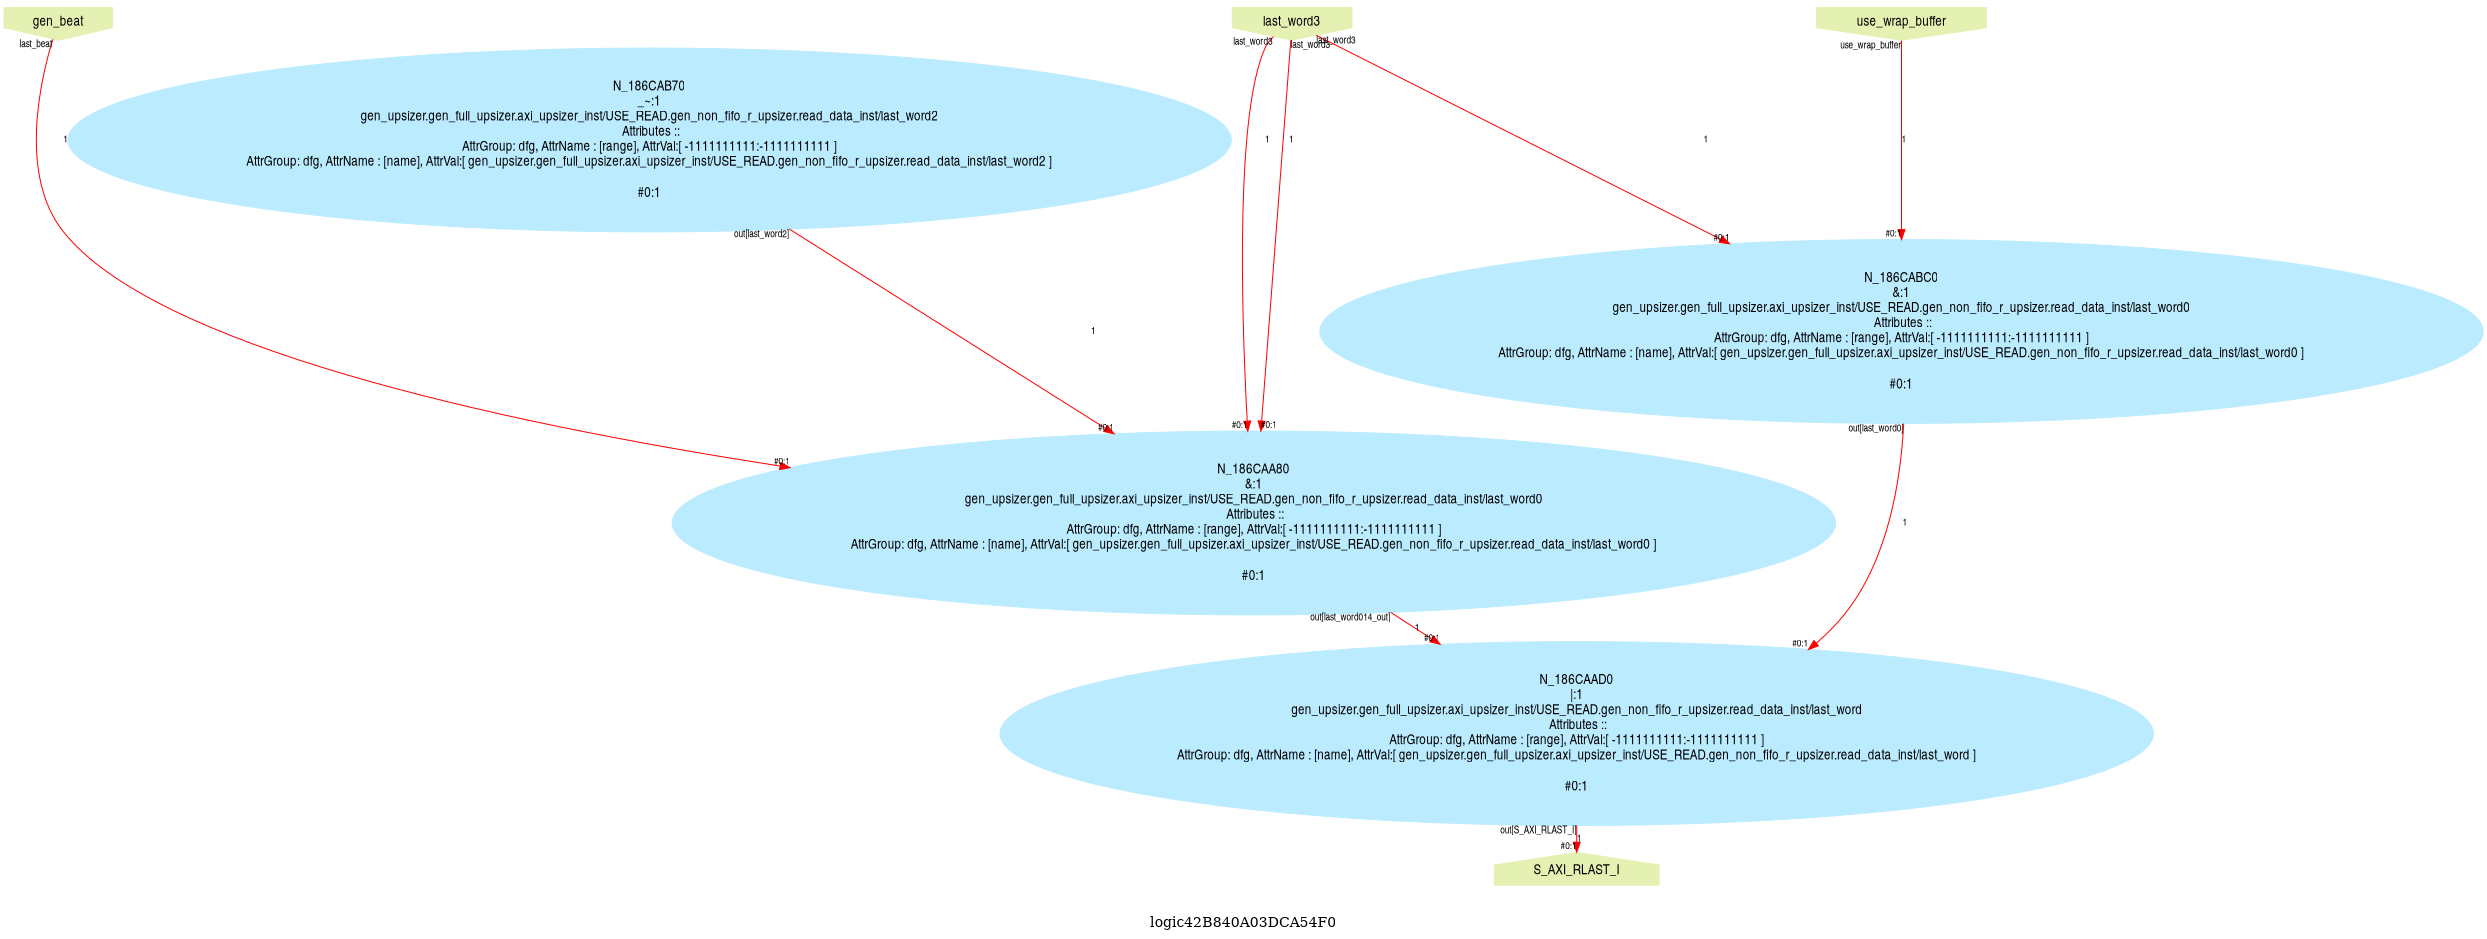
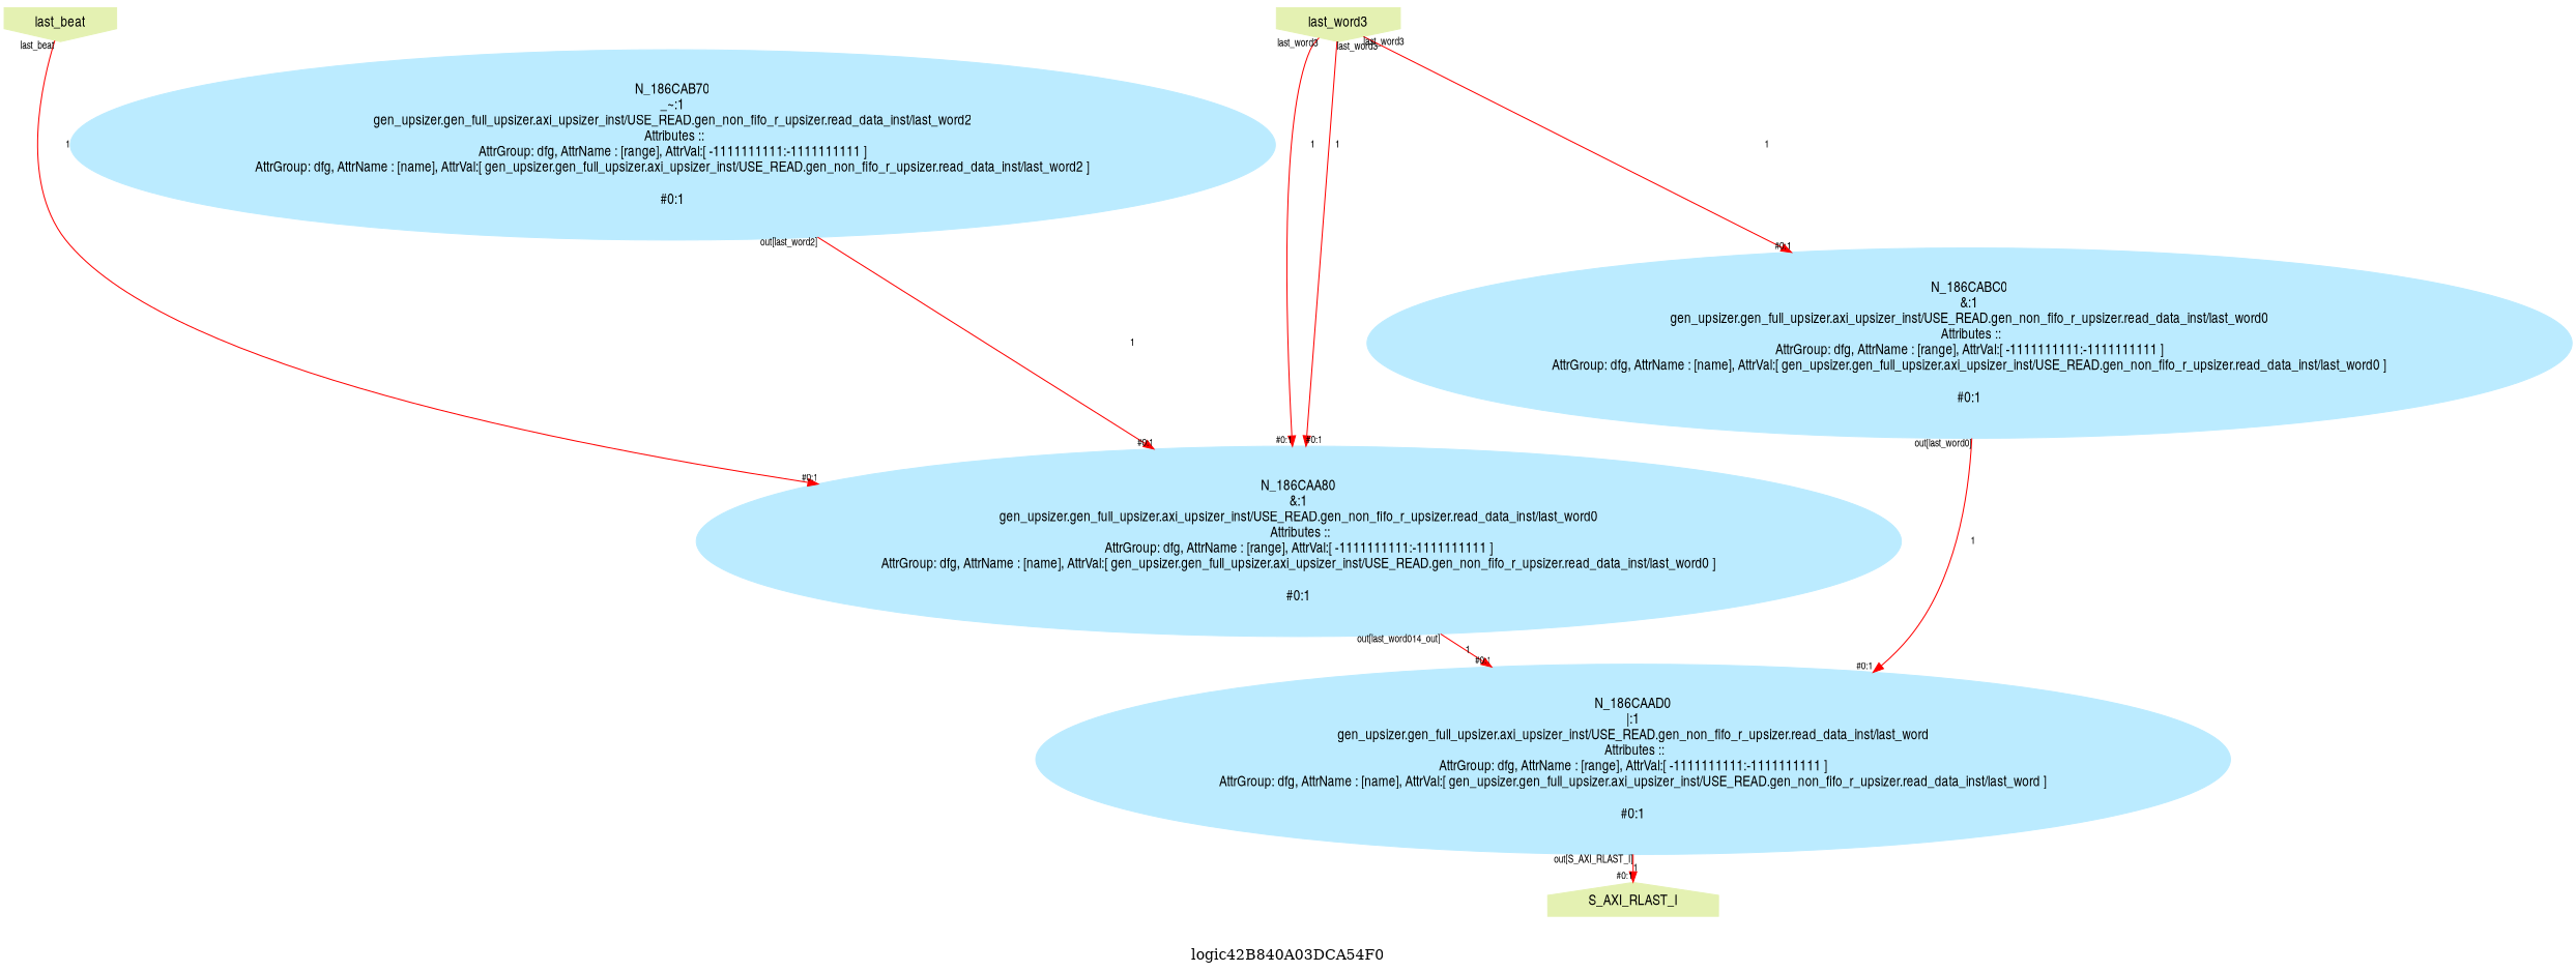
  digraph {
    label=logic42B840A03DCA54F0
    ranksep=0.1
    splines=true
    node [color="#e4f1b2" fontname=helveticanarrow style=filled]
    edge [color="#ff0000" fontname=helveticanarrow fontsize=10 headlabel="#0:1" taillabel=last_word3]
    n1 [label=last_word3 shape=invhouse]
-   n2 [label=use_wrap_buffer shape=invhouse]
-   n3 [label=gen_beat shape=invhouse]
+   n3 [label=last_beat shape=invhouse]
    n4 [label=S_AXI_RLAST_I shape=house]
    n5 [color="#bbebff" label="N_186CAA80\n&:1\ngen_upsizer.gen_full_upsizer.axi_upsizer_inst/USE_READ.gen_non_fifo_r_upsizer.read_data_inst/last_word0\n Attributes ::\nAttrGroup: dfg, AttrName : [range], AttrVal:[ -1111111111:-1111111111 ]\nAttrGroup: dfg, AttrName : [name], AttrVal:[ gen_upsizer.gen_full_upsizer.axi_upsizer_inst/USE_READ.gen_non_fifo_r_upsizer.read_data_inst/last_word0 ]\n\n#0:1\n"]
    n6 [color="#bbebff" label="N_186CABC0\n&:1\ngen_upsizer.gen_full_upsizer.axi_upsizer_inst/USE_READ.gen_non_fifo_r_upsizer.read_data_inst/last_word0\n Attributes ::\nAttrGroup: dfg, AttrName : [range], AttrVal:[ -1111111111:-1111111111 ]\nAttrGroup: dfg, AttrName : [name], AttrVal:[ gen_upsizer.gen_full_upsizer.axi_upsizer_inst/USE_READ.gen_non_fifo_r_upsizer.read_data_inst/last_word0 ]\n\n#0:1\n"]
    n7 [color="#bbebff" label="N_186CAAD0\n|:1\ngen_upsizer.gen_full_upsizer.axi_upsizer_inst/USE_READ.gen_non_fifo_r_upsizer.read_data_inst/last_word\n Attributes ::\nAttrGroup: dfg, AttrName : [range], AttrVal:[ -1111111111:-1111111111 ]\nAttrGroup: dfg, AttrName : [name], AttrVal:[ gen_upsizer.gen_full_upsizer.axi_upsizer_inst/USE_READ.gen_non_fifo_r_upsizer.read_data_inst/last_word ]\n\n#0:1\n"]
    n8 [color="#bbebff" label="N_186CAB70\n_~:1\ngen_upsizer.gen_full_upsizer.axi_upsizer_inst/USE_READ.gen_non_fifo_r_upsizer.read_data_inst/last_word2\n Attributes ::\nAttrGroup: dfg, AttrName : [range], AttrVal:[ -1111111111:-1111111111 ]\nAttrGroup: dfg, AttrName : [name], AttrVal:[ gen_upsizer.gen_full_upsizer.axi_upsizer_inst/USE_READ.gen_non_fifo_r_upsizer.read_data_inst/last_word2 ]\n\n#0:1\n"]
    subgraph sub_1 {
      rank=source
      n1
-     n2
      n3
    }
    subgraph sub_2 {
      rank=sink
      n4
    }
    n1 -> n5 [label=1]
    n1 -> n5 [label=1]
    n1 -> n6 [label=1]
-   n2 -> n6 [label=1 taillabel=use_wrap_buffer]
    n3 -> n5 [label=1 taillabel=last_beat]
    n5 -> n7 [label=1 taillabel="out[last_word014_out]"]
    n6 -> n7 [label=1 taillabel="out[last_word0]"]
    n7 -> n4 [label=1 taillabel="out[S_AXI_RLAST_I]"]
    n8 -> n5 [label=1 taillabel="out[last_word2]"]
  }
